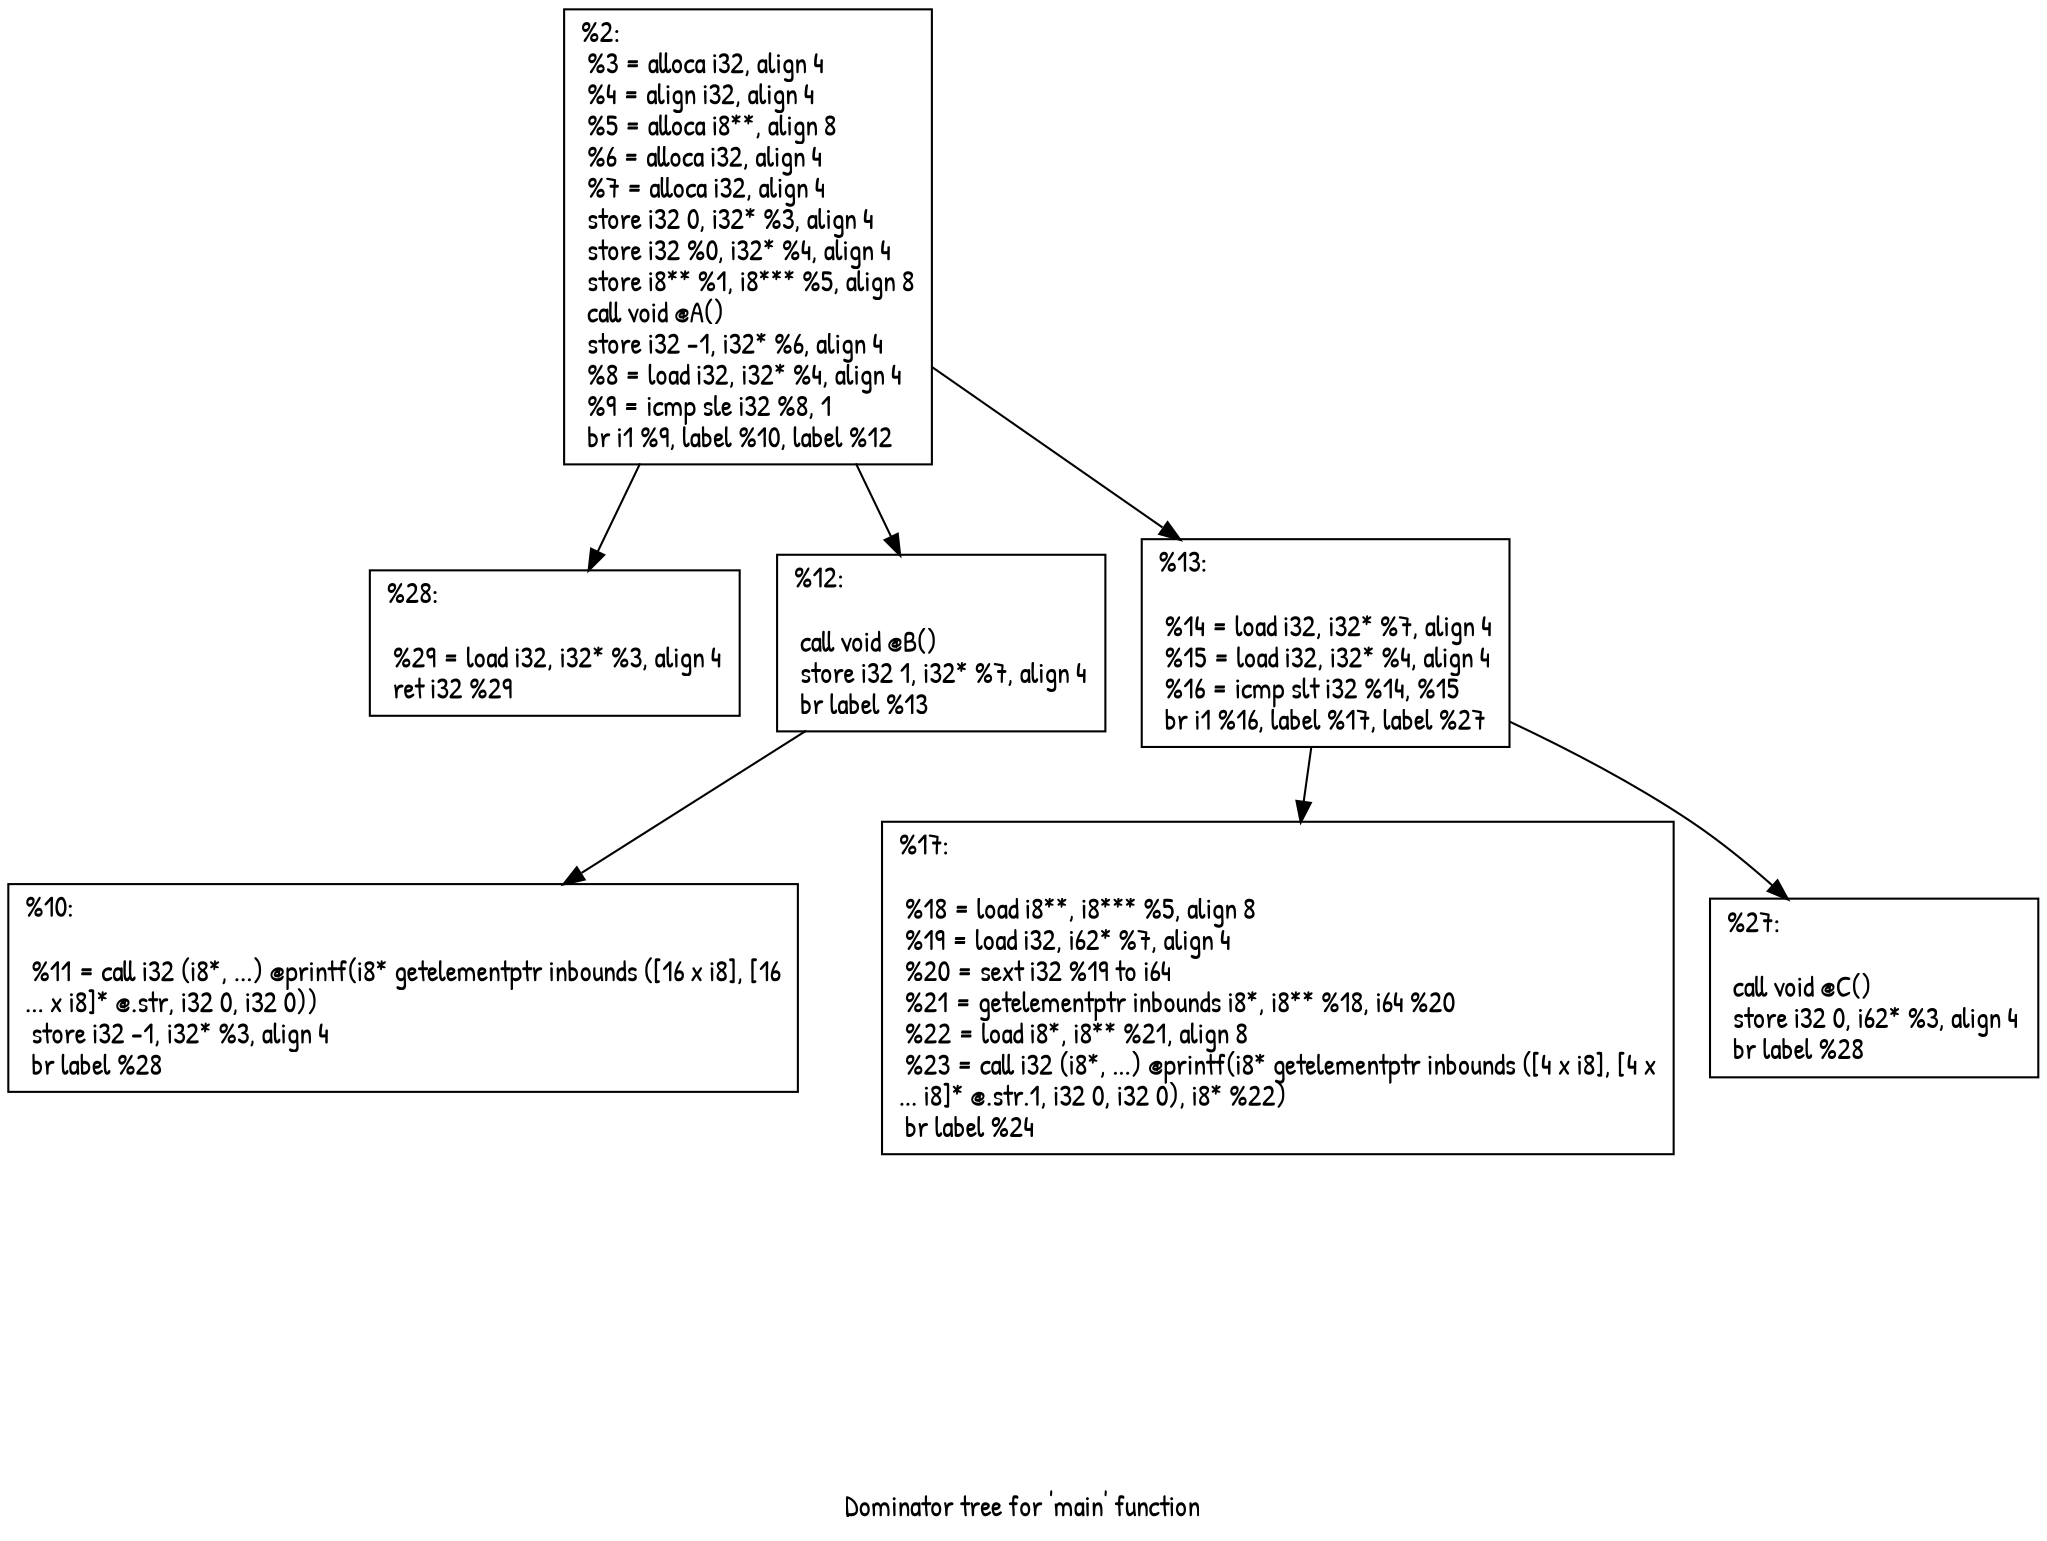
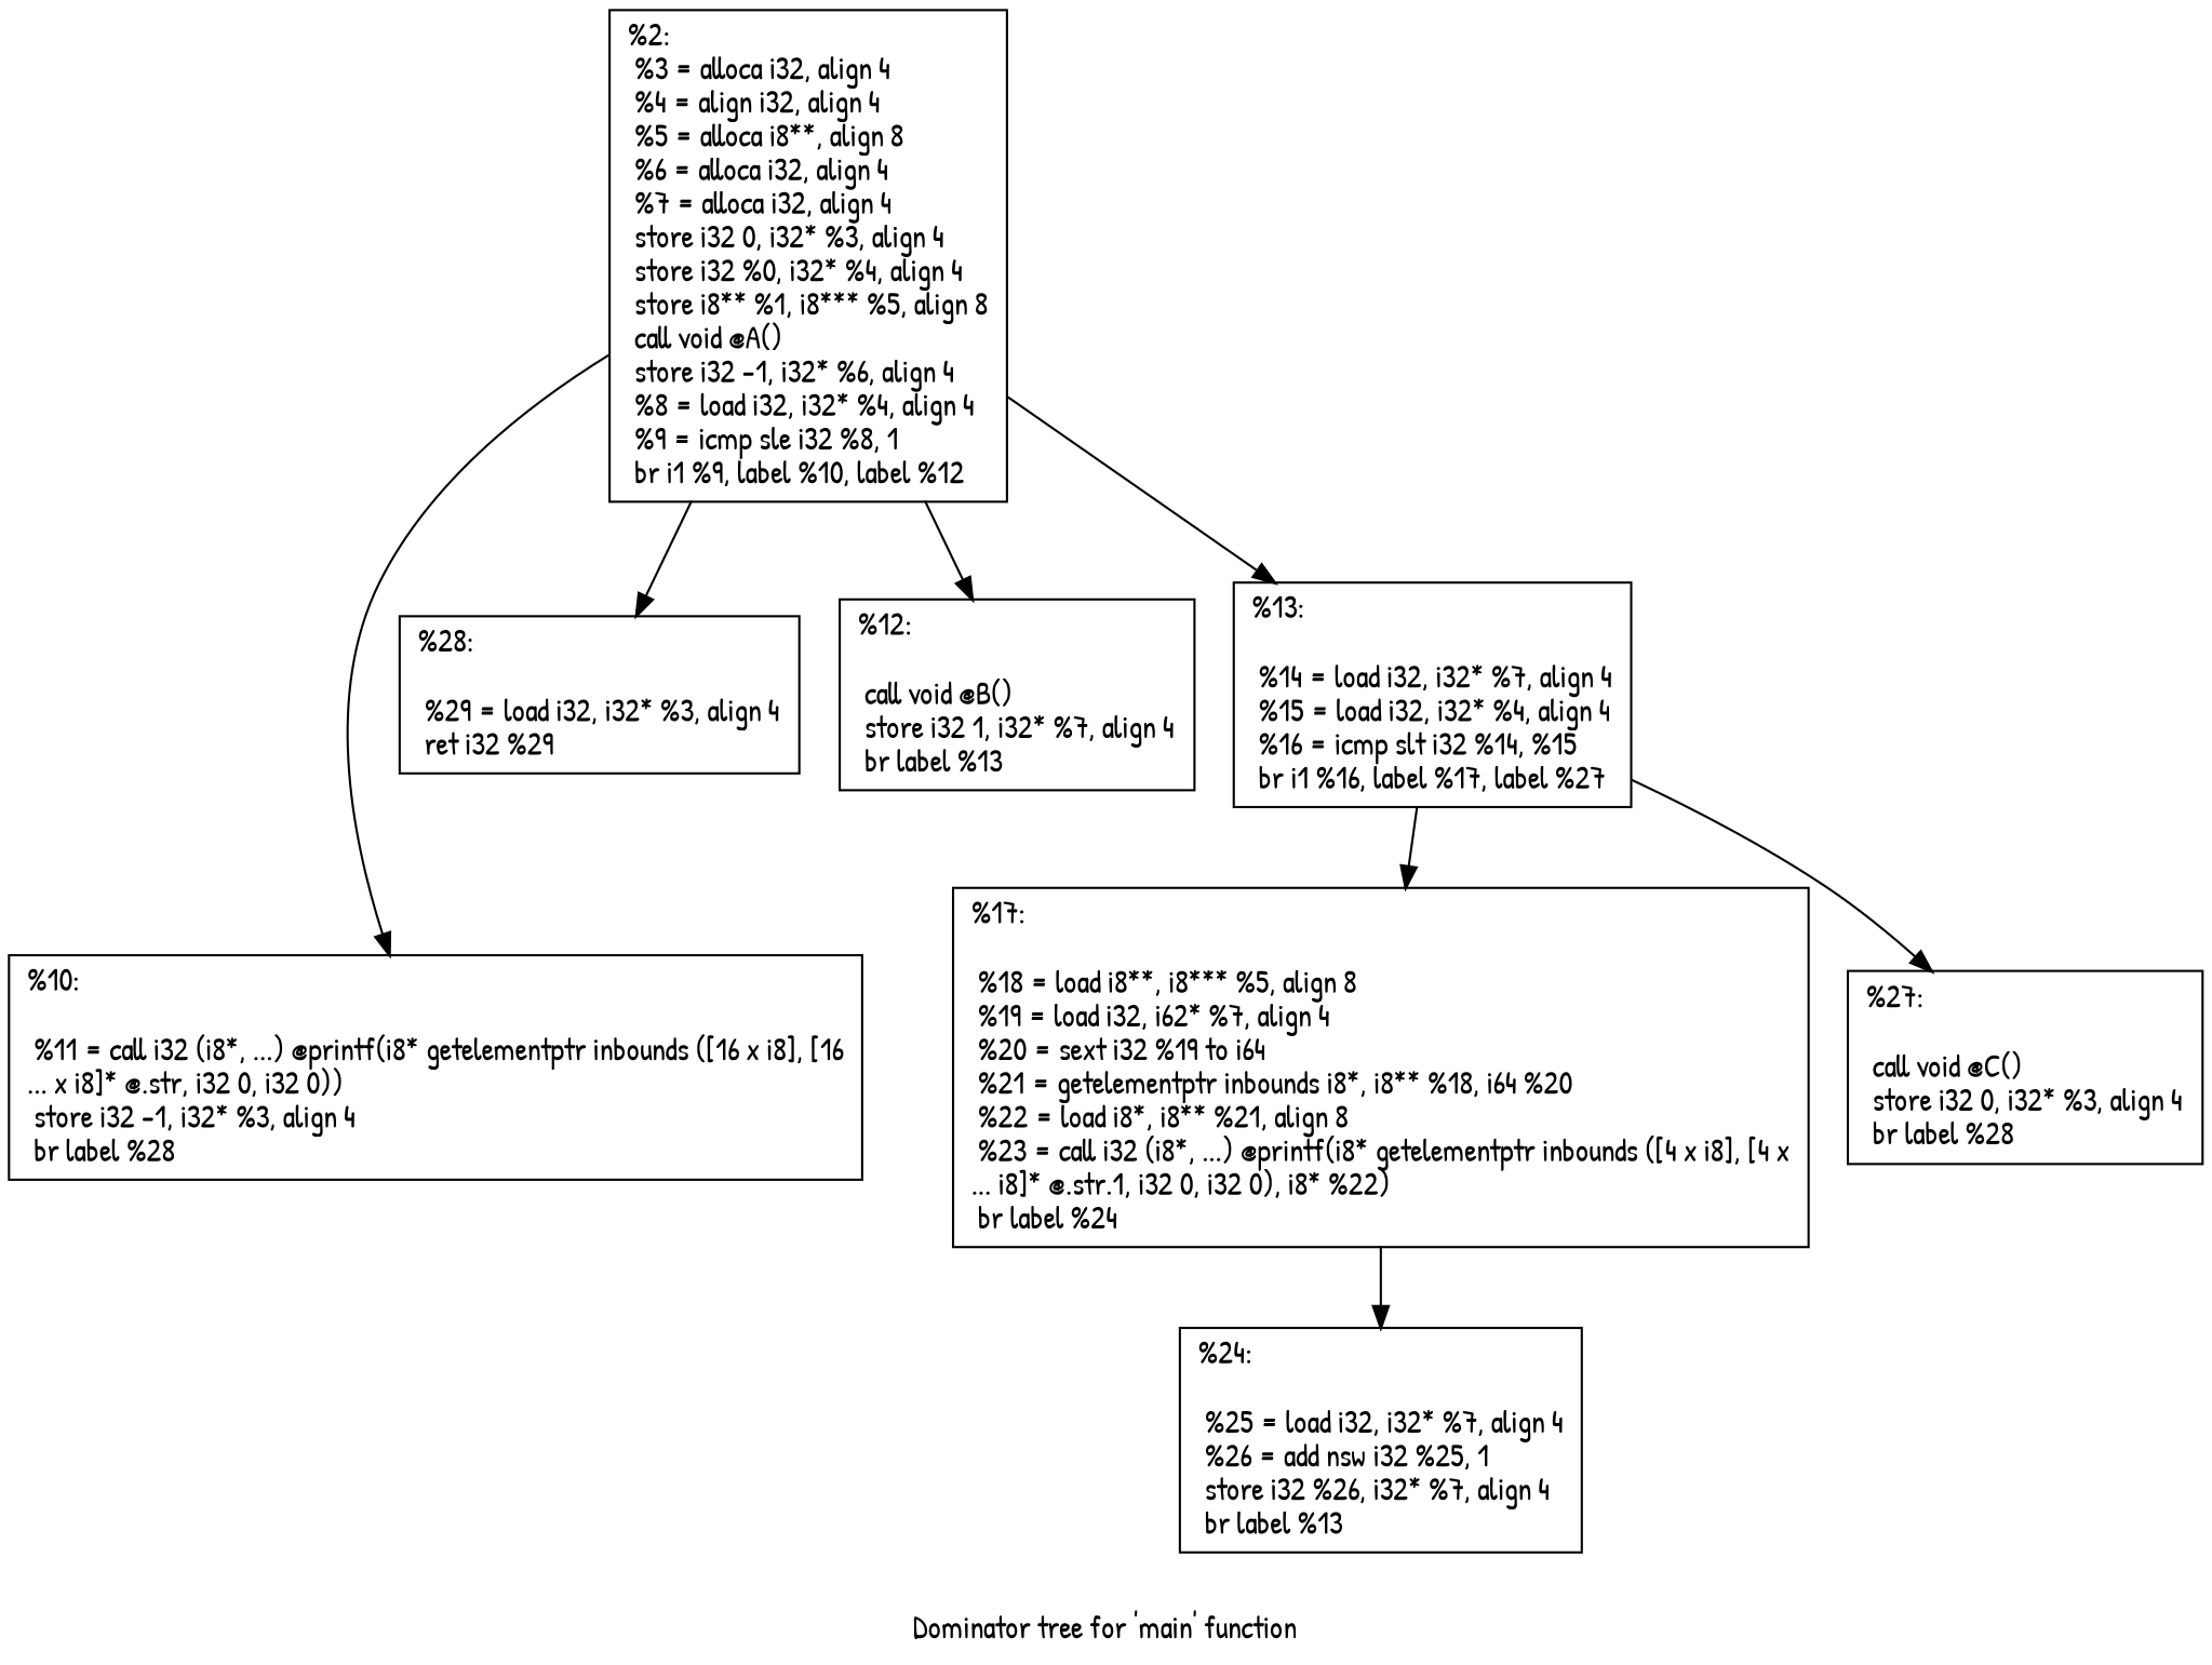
  digraph {
    fontname="Patrick Hand"
    label="Dominator tree for 'main' function"
    node [fontname="Patrick Hand" shape=record]
    edge [fontname="Patrick Hand"]
    n1 [label="{%2:\l  %3 = alloca i32, align 4\l  %4 = align i32, align 4\l  %5 = alloca i8**, align 8\l  %6 = alloca i32, align 4\l  %7 = alloca i32, align 4\l  store i32 0, i32* %3, align 4\l  store i32 %0, i32* %4, align 4\l  store i8** %1, i8*** %5, align 8\l  call void @A()\l  store i32 -1, i32* %6, align 4\l  %8 = load i32, i32* %4, align 4\l  %9 = icmp sle i32 %8, 1\l  br i1 %9, label %10, label %12\l}"]
    n2 [label="{%10:\l\l  %11 = call i32 (i8*, ...) @printf(i8* getelementptr inbounds ([16 x i8], [16\l... x i8]* @.str, i32 0, i32 0))\l  store i32 -1, i32* %3, align 4\l  br label %28\l}"]
    n3 [label="{%28:\l\l  %29 = load i32, i32* %3, align 4\l  ret i32 %29\l}"]
    n4 [label="{%12:\l\l  call void @B()\l  store i32 1, i32* %7, align 4\l  br label %13\l}"]
    n5 [label="{%13:\l\l  %14 = load i32, i32* %7, align 4\l  %15 = load i32, i32* %4, align 4\l  %16 = icmp slt i32 %14, %15\l  br i1 %16, label %17, label %27\l}"]
    n6 [label="{%17:\l\l  %18 = load i8**, i8*** %5, align 8\l  %19 = load i32, i62* %7, align 4\l  %20 = sext i32 %19 to i64\l  %21 = getelementptr inbounds i8*, i8** %18, i64 %20\l  %22 = load i8*, i8** %21, align 8\l  %23 = call i32 (i8*, ...) @printf(i8* getelementptr inbounds ([4 x i8], [4 x\l... i8]* @.str.1, i32 0, i32 0), i8* %22)\l  br label %24\l}"]
-   n7 [label="{%27:\l\l  call void @C()\l  store i32 0, i62* %3, align 4\l  br label %28\l}"]
-   n4 -> n2
+   n7 [label="{%27:\l\l  call void @C()\l  store i32 0, i32* %3, align 4\l  br label %28\l}"]
+   n8 [label="{%24:\l\l  %25 = load i32, i32* %7, align 4\l  %26 = add nsw i32 %25, 1\l  store i32 %26, i32* %7, align 4\l  br label %13\l}"]
+   n1 -> n2
    n1 -> n3
    n1 -> n4
    n1 -> n5
    n5 -> n6
    n5 -> n7
+   n6 -> n8
  }
